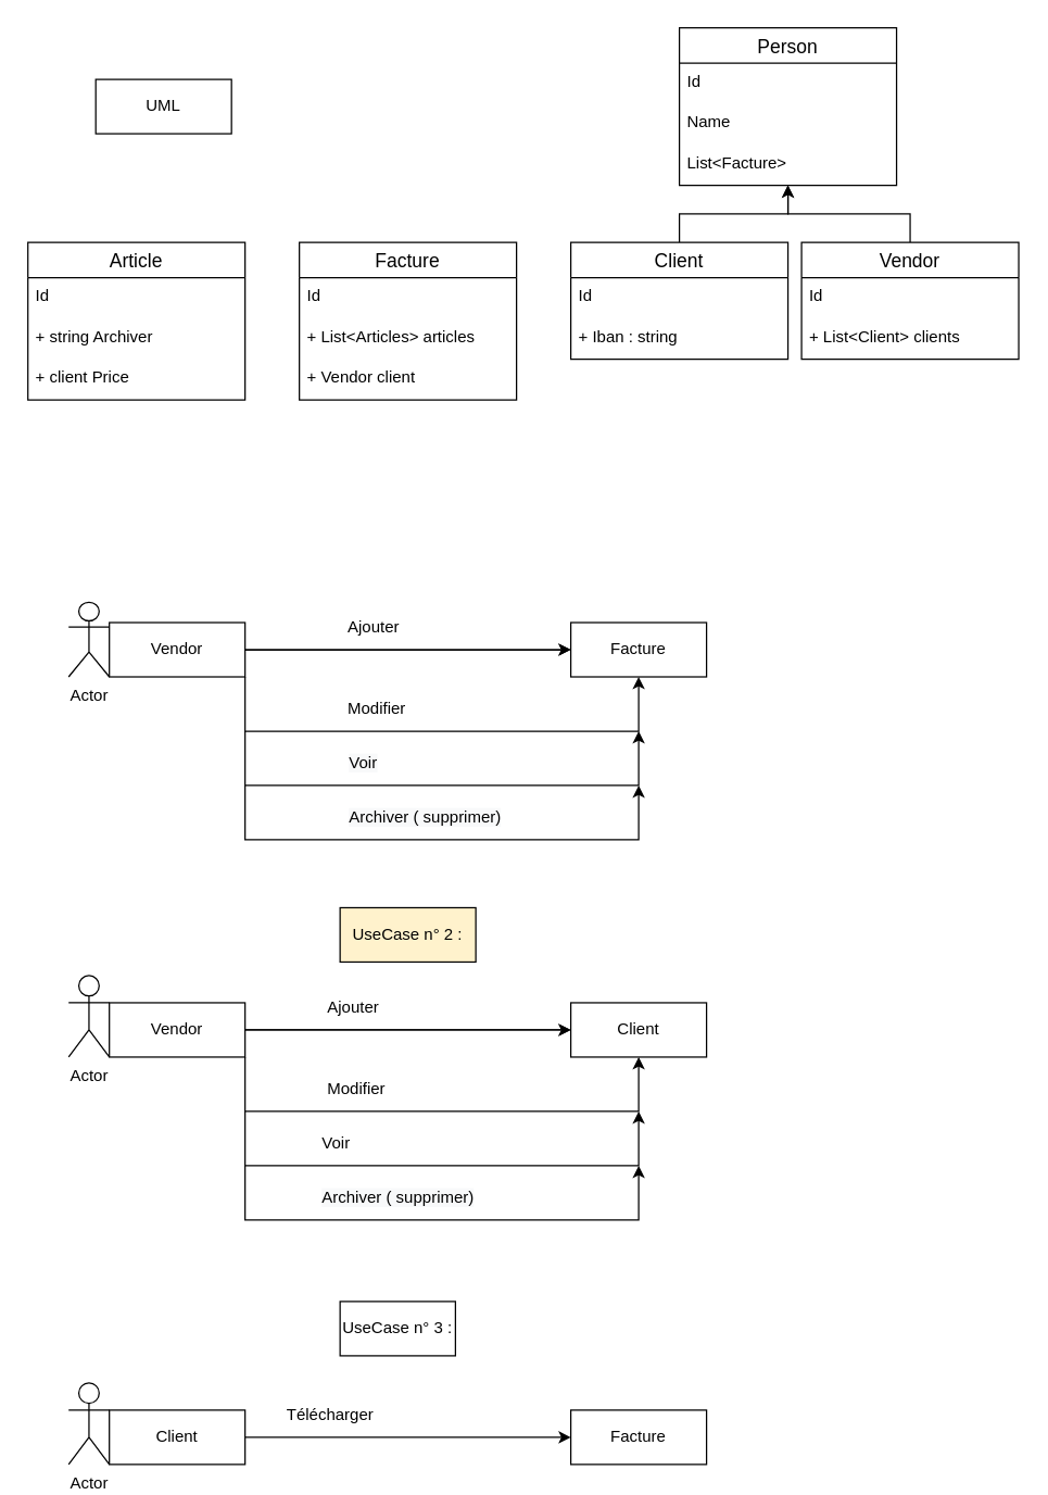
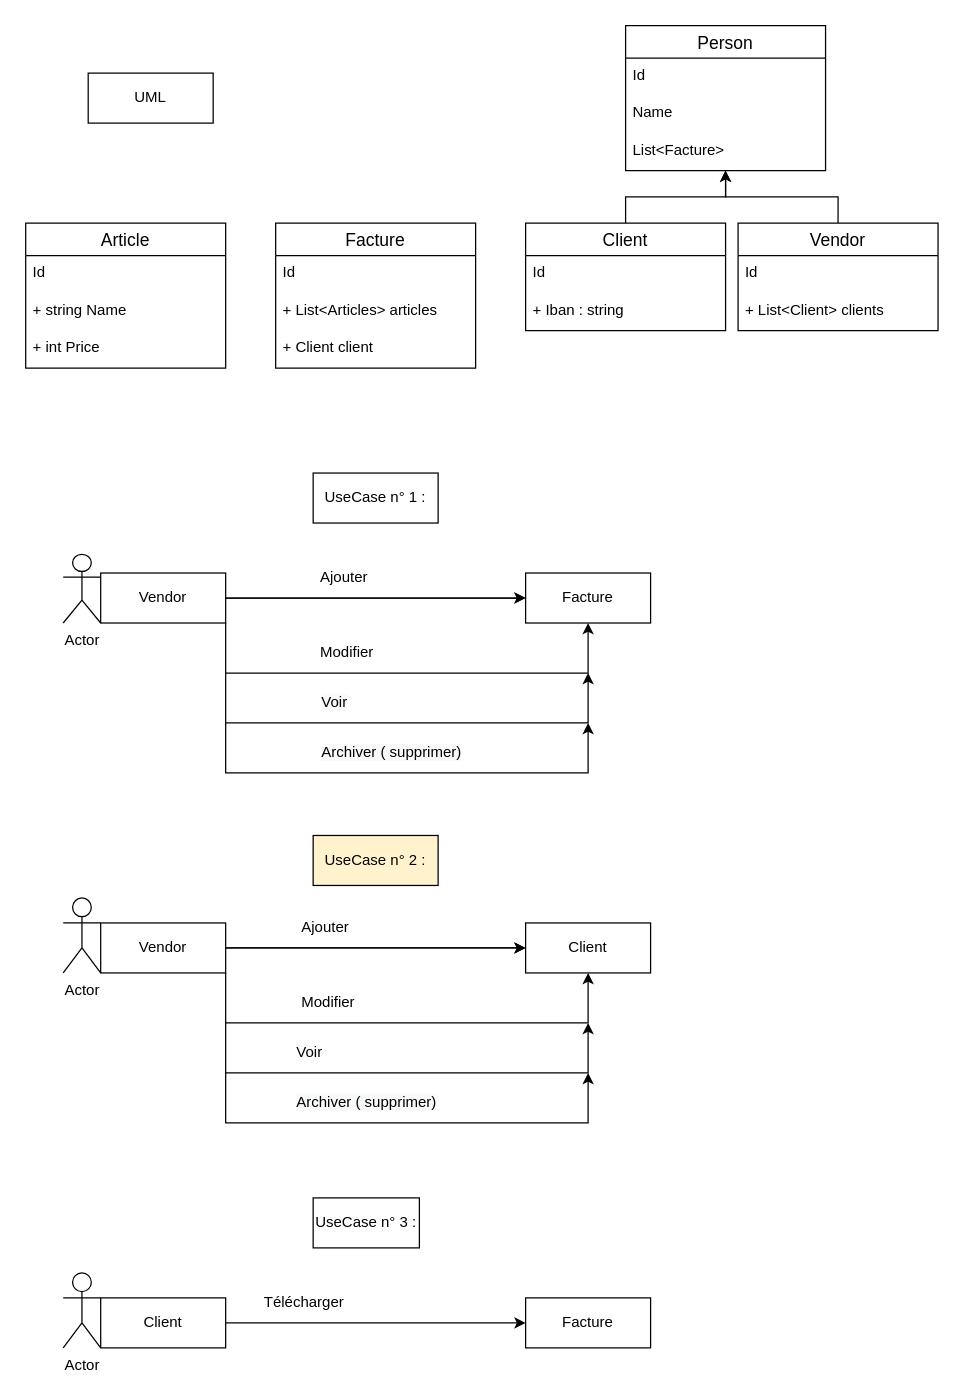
  <mxCell id="0" />
  <mxCell id="1" parent="0" />
  <mxCell id="2" style="edgeStyle=orthogonalEdgeStyle;rounded=0;orthogonalLoop=1;jettySize=auto;html=1;entryX=0;entryY=0.5;entryDx=0;entryDy=0;" parent="1" source="4" target="6" edge="1"><mxGeometry relative="1" as="geometry" /></mxCell>
  <mxCell id="3" style="edgeStyle=orthogonalEdgeStyle;rounded=0;orthogonalLoop=1;jettySize=auto;html=1;" parent="1" source="4" target="6" edge="1"><mxGeometry relative="1" as="geometry"><mxPoint x="320" y="528" as="targetPoint" /></mxGeometry></mxCell>
  <mxCell id="4" value="Vendor" style="whiteSpace=wrap;html=1;align=center;" parent="1" vertex="1"><mxGeometry x="80" y="458" width="100" height="40" as="geometry" /></mxCell>
+ <mxCell id="5" value="UseCase n° 1 :" style="whiteSpace=wrap;html=1;align=center;" parent="1" vertex="1"><mxGeometry x="250" y="378" width="100" height="40" as="geometry" /></mxCell>
  <mxCell id="6" value="Facture" style="whiteSpace=wrap;html=1;align=center;" parent="1" vertex="1"><mxGeometry x="420" y="458" width="100" height="40" as="geometry" /></mxCell>
  <mxCell id="7" value="Ajouter" style="text;strokeColor=none;fillColor=none;spacingLeft=4;spacingRight=4;overflow=hidden;rotatable=0;points=[[0,0.5],[1,0.5]];portConstraint=eastwest;fontSize=12;" parent="1" vertex="1"><mxGeometry x="250" y="448" width="100" height="30" as="geometry" /></mxCell>
  <mxCell id="8" style="edgeStyle=orthogonalEdgeStyle;rounded=0;orthogonalLoop=1;jettySize=auto;html=1;exitX=1;exitY=1;exitDx=0;exitDy=0;entryX=0.5;entryY=1;entryDx=0;entryDy=0;" parent="1" source="4" target="6" edge="1"><mxGeometry relative="1" as="geometry"><mxPoint x="420" y="538" as="targetPoint" /><mxPoint x="180" y="538" as="sourcePoint" /><Array as="points"><mxPoint x="180" y="538" /><mxPoint x="470" y="538" /></Array></mxGeometry></mxCell>
  <mxCell id="9" value="Modifier" style="text;strokeColor=none;fillColor=none;spacingLeft=4;spacingRight=4;overflow=hidden;rotatable=0;points=[[0,0.5],[1,0.5]];portConstraint=eastwest;fontSize=12;" parent="1" vertex="1"><mxGeometry x="250" y="508" width="130" height="30" as="geometry" /></mxCell>
  <mxCell id="10" value="UseCase n° 2 :" style="whiteSpace=wrap;html=1;align=center;fillColor=#fff2cc;" parent="1" vertex="1"><mxGeometry x="250" y="668" width="100" height="40" as="geometry" /></mxCell>
  <mxCell id="11" style="edgeStyle=orthogonalEdgeStyle;rounded=0;orthogonalLoop=1;jettySize=auto;html=1;" parent="1" source="12" target="13" edge="1"><mxGeometry relative="1" as="geometry" /></mxCell>
  <mxCell id="12" value="Client" style="whiteSpace=wrap;html=1;align=center;" parent="1" vertex="1"><mxGeometry x="80" y="1038" width="100" height="40" as="geometry" /></mxCell>
  <mxCell id="13" value="Facture" style="whiteSpace=wrap;html=1;align=center;" parent="1" vertex="1"><mxGeometry x="420" y="1038" width="100" height="40" as="geometry" /></mxCell>
  <mxCell id="14" value="Télécharger" style="text;strokeColor=none;fillColor=none;spacingLeft=4;spacingRight=4;overflow=hidden;rotatable=0;points=[[0,0.5],[1,0.5]];portConstraint=eastwest;fontSize=12;" parent="1" vertex="1"><mxGeometry x="205" y="1028" width="100" height="30" as="geometry" /></mxCell>
  <mxCell id="15" value="&lt;span style=&quot;color: rgb(0 , 0 , 0) ; font-family: &amp;#34;helvetica&amp;#34; ; font-size: 12px ; font-style: normal ; font-weight: 400 ; letter-spacing: normal ; text-align: left ; text-indent: 0px ; text-transform: none ; word-spacing: 0px ; background-color: rgb(248 , 249 , 250) ; display: inline ; float: none&quot;&gt;Voir&lt;/span&gt;" style="text;whiteSpace=wrap;html=1;" parent="1" vertex="1"><mxGeometry x="255" y="548" width="140" height="30" as="geometry" /></mxCell>
  <mxCell id="16" style="edgeStyle=orthogonalEdgeStyle;rounded=0;orthogonalLoop=1;jettySize=auto;html=1;exitX=1;exitY=1;exitDx=0;exitDy=0;entryX=0.5;entryY=1;entryDx=0;entryDy=0;" parent="1" edge="1"><mxGeometry relative="1" as="geometry"><mxPoint x="470" y="538" as="targetPoint" /><mxPoint x="180" y="538" as="sourcePoint" /><Array as="points"><mxPoint x="180" y="578" /><mxPoint x="470" y="578" /></Array></mxGeometry></mxCell>
  <mxCell id="17" value="UML" style="whiteSpace=wrap;html=1;align=center;" parent="1" vertex="1"><mxGeometry x="70" y="58" width="100" height="40" as="geometry" /></mxCell>
  <mxCell id="18" value="Facture" style="swimlane;fontStyle=0;childLayout=stackLayout;horizontal=1;startSize=26;horizontalStack=0;resizeParent=1;resizeParentMax=0;resizeLast=0;collapsible=1;marginBottom=0;align=center;fontSize=14;" parent="1" vertex="1"><mxGeometry x="220" y="178" width="160" height="116" as="geometry" /></mxCell>
  <mxCell id="19" value="Id" style="text;strokeColor=none;fillColor=none;spacingLeft=4;spacingRight=4;overflow=hidden;rotatable=0;points=[[0,0.5],[1,0.5]];portConstraint=eastwest;fontSize=12;" parent="18" vertex="1"><mxGeometry y="26" width="160" height="30" as="geometry" /></mxCell>
  <mxCell id="20" value="+ List&lt;Articles&gt; articles" style="text;strokeColor=none;fillColor=none;spacingLeft=4;spacingRight=4;overflow=hidden;rotatable=0;points=[[0,0.5],[1,0.5]];portConstraint=eastwest;fontSize=12;" parent="18" vertex="1"><mxGeometry y="56" width="160" height="30" as="geometry" /></mxCell>
- <mxCell id="21" value="+ Vendor client" style="text;strokeColor=none;fillColor=none;spacingLeft=4;spacingRight=4;overflow=hidden;rotatable=0;points=[[0,0.5],[1,0.5]];portConstraint=eastwest;fontSize=12;" parent="18" vertex="1"><mxGeometry y="86" width="160" height="30" as="geometry" /></mxCell>
+ <mxCell id="21" value="+ Client client" style="text;strokeColor=none;fillColor=none;spacingLeft=4;spacingRight=4;overflow=hidden;rotatable=0;points=[[0,0.5],[1,0.5]];portConstraint=eastwest;fontSize=12;" parent="18" vertex="1"><mxGeometry y="86" width="160" height="30" as="geometry" /></mxCell>
  <mxCell id="22" value="Article" style="swimlane;fontStyle=0;childLayout=stackLayout;horizontal=1;startSize=26;horizontalStack=0;resizeParent=1;resizeParentMax=0;resizeLast=0;collapsible=1;marginBottom=0;align=center;fontSize=14;" parent="1" vertex="1"><mxGeometry x="20" y="178" width="160" height="116" as="geometry" /></mxCell>
  <mxCell id="23" value="Id" style="text;strokeColor=none;fillColor=none;spacingLeft=4;spacingRight=4;overflow=hidden;rotatable=0;points=[[0,0.5],[1,0.5]];portConstraint=eastwest;fontSize=12;" parent="22" vertex="1"><mxGeometry y="26" width="160" height="30" as="geometry" /></mxCell>
- <mxCell id="24" value="+ string Archiver" style="text;strokeColor=none;fillColor=none;spacingLeft=4;spacingRight=4;overflow=hidden;rotatable=0;points=[[0,0.5],[1,0.5]];portConstraint=eastwest;fontSize=12;" parent="22" vertex="1"><mxGeometry y="56" width="160" height="30" as="geometry" /></mxCell>
- <mxCell id="25" value="+ client Price" style="text;strokeColor=none;fillColor=none;spacingLeft=4;spacingRight=4;overflow=hidden;rotatable=0;points=[[0,0.5],[1,0.5]];portConstraint=eastwest;fontSize=12;" parent="22" vertex="1"><mxGeometry y="86" width="160" height="30" as="geometry" /></mxCell>
+ <mxCell id="24" value="+ string Name" style="text;strokeColor=none;fillColor=none;spacingLeft=4;spacingRight=4;overflow=hidden;rotatable=0;points=[[0,0.5],[1,0.5]];portConstraint=eastwest;fontSize=12;" parent="22" vertex="1"><mxGeometry y="56" width="160" height="30" as="geometry" /></mxCell>
+ <mxCell id="25" value="+ int Price" style="text;strokeColor=none;fillColor=none;spacingLeft=4;spacingRight=4;overflow=hidden;rotatable=0;points=[[0,0.5],[1,0.5]];portConstraint=eastwest;fontSize=12;" parent="22" vertex="1"><mxGeometry y="86" width="160" height="30" as="geometry" /></mxCell>
  <mxCell id="26" style="edgeStyle=orthogonalEdgeStyle;rounded=0;orthogonalLoop=1;jettySize=auto;html=1;" parent="1" source="27" target="46" edge="1"><mxGeometry relative="1" as="geometry" /></mxCell>
  <mxCell id="27" value="Client" style="swimlane;fontStyle=0;childLayout=stackLayout;horizontal=1;startSize=26;horizontalStack=0;resizeParent=1;resizeParentMax=0;resizeLast=0;collapsible=1;marginBottom=0;align=center;fontSize=14;" parent="1" vertex="1"><mxGeometry x="420" y="178" width="160" height="86" as="geometry" /></mxCell>
  <mxCell id="28" value="Id" style="text;strokeColor=none;fillColor=none;spacingLeft=4;spacingRight=4;overflow=hidden;rotatable=0;points=[[0,0.5],[1,0.5]];portConstraint=eastwest;fontSize=12;" parent="27" vertex="1"><mxGeometry y="26" width="160" height="30" as="geometry" /></mxCell>
  <mxCell id="29" value="+ Iban : string" style="text;strokeColor=none;fillColor=none;spacingLeft=4;spacingRight=4;overflow=hidden;rotatable=0;points=[[0,0.5],[1,0.5]];portConstraint=eastwest;fontSize=12;" parent="27" vertex="1"><mxGeometry y="56" width="160" height="30" as="geometry" /></mxCell>
  <mxCell id="30" style="edgeStyle=orthogonalEdgeStyle;rounded=0;orthogonalLoop=1;jettySize=auto;html=1;entryX=0;entryY=0.5;entryDx=0;entryDy=0;" parent="1" source="32" target="33" edge="1"><mxGeometry relative="1" as="geometry" /></mxCell>
  <mxCell id="31" style="edgeStyle=orthogonalEdgeStyle;rounded=0;orthogonalLoop=1;jettySize=auto;html=1;" parent="1" source="32" target="33" edge="1"><mxGeometry relative="1" as="geometry"><mxPoint x="320" y="808" as="targetPoint" /></mxGeometry></mxCell>
  <mxCell id="32" value="Vendor" style="whiteSpace=wrap;html=1;align=center;" parent="1" vertex="1"><mxGeometry x="80" y="738" width="100" height="40" as="geometry" /></mxCell>
  <mxCell id="33" value="Client" style="whiteSpace=wrap;html=1;align=center;" parent="1" vertex="1"><mxGeometry x="420" y="738" width="100" height="40" as="geometry" /></mxCell>
  <mxCell id="34" value="Ajouter" style="text;strokeColor=none;fillColor=none;spacingLeft=4;spacingRight=4;overflow=hidden;rotatable=0;points=[[0,0.5],[1,0.5]];portConstraint=eastwest;fontSize=12;" parent="1" vertex="1"><mxGeometry x="235" y="728" width="100" height="30" as="geometry" /></mxCell>
  <mxCell id="35" style="edgeStyle=orthogonalEdgeStyle;rounded=0;orthogonalLoop=1;jettySize=auto;html=1;exitX=1;exitY=1;exitDx=0;exitDy=0;entryX=0.5;entryY=1;entryDx=0;entryDy=0;" parent="1" source="32" target="33" edge="1"><mxGeometry relative="1" as="geometry"><mxPoint x="420" y="818" as="targetPoint" /><mxPoint x="180" y="818" as="sourcePoint" /><Array as="points"><mxPoint x="180" y="818" /><mxPoint x="470" y="818" /></Array></mxGeometry></mxCell>
  <mxCell id="36" value="Modifier" style="text;strokeColor=none;fillColor=none;spacingLeft=4;spacingRight=4;overflow=hidden;rotatable=0;points=[[0,0.5],[1,0.5]];portConstraint=eastwest;fontSize=12;" parent="1" vertex="1"><mxGeometry x="235" y="788" width="130" height="30" as="geometry" /></mxCell>
  <mxCell id="37" value="&lt;font face=&quot;helvetica&quot;&gt;Voir&lt;/font&gt;" style="text;whiteSpace=wrap;html=1;" parent="1" vertex="1"><mxGeometry x="235" y="828" width="140" height="30" as="geometry" /></mxCell>
  <mxCell id="38" style="edgeStyle=orthogonalEdgeStyle;rounded=0;orthogonalLoop=1;jettySize=auto;html=1;exitX=1;exitY=1;exitDx=0;exitDy=0;entryX=0.5;entryY=1;entryDx=0;entryDy=0;" parent="1" edge="1"><mxGeometry relative="1" as="geometry"><mxPoint x="470" y="818" as="targetPoint" /><mxPoint x="180" y="818" as="sourcePoint" /><Array as="points"><mxPoint x="180" y="858" /><mxPoint x="470" y="858" /></Array></mxGeometry></mxCell>
  <mxCell id="39" value="Actor" style="shape=umlActor;verticalLabelPosition=bottom;verticalAlign=top;html=1;outlineConnect=0;" parent="1" vertex="1"><mxGeometry x="50" y="718" width="30" height="60" as="geometry" /></mxCell>
  <mxCell id="40" value="Actor" style="shape=umlActor;verticalLabelPosition=bottom;verticalAlign=top;html=1;outlineConnect=0;" parent="1" vertex="1"><mxGeometry x="50" y="443" width="30" height="55" as="geometry" /></mxCell>
  <mxCell id="41" value="Actor" style="shape=umlActor;verticalLabelPosition=bottom;verticalAlign=top;html=1;outlineConnect=0;" parent="1" vertex="1"><mxGeometry x="50" y="1018" width="30" height="60" as="geometry" /></mxCell>
  <mxCell id="42" style="edgeStyle=orthogonalEdgeStyle;rounded=0;orthogonalLoop=1;jettySize=auto;html=1;" parent="1" source="43" target="46" edge="1"><mxGeometry relative="1" as="geometry" /></mxCell>
  <mxCell id="43" value="Vendor" style="swimlane;fontStyle=0;childLayout=stackLayout;horizontal=1;startSize=26;horizontalStack=0;resizeParent=1;resizeParentMax=0;resizeLast=0;collapsible=1;marginBottom=0;align=center;fontSize=14;" parent="1" vertex="1"><mxGeometry x="590" y="178" width="160" height="86" as="geometry" /></mxCell>
  <mxCell id="44" value="Id" style="text;strokeColor=none;fillColor=none;spacingLeft=4;spacingRight=4;overflow=hidden;rotatable=0;points=[[0,0.5],[1,0.5]];portConstraint=eastwest;fontSize=12;" parent="43" vertex="1"><mxGeometry y="26" width="160" height="30" as="geometry" /></mxCell>
  <mxCell id="45" value="+ List&lt;Client&gt; clients" style="text;strokeColor=none;fillColor=none;spacingLeft=4;spacingRight=4;overflow=hidden;rotatable=0;points=[[0,0.5],[1,0.5]];portConstraint=eastwest;fontSize=12;" parent="43" vertex="1"><mxGeometry y="56" width="160" height="30" as="geometry" /></mxCell>
  <mxCell id="46" value="Person" style="swimlane;fontStyle=0;childLayout=stackLayout;horizontal=1;startSize=26;horizontalStack=0;resizeParent=1;resizeParentMax=0;resizeLast=0;collapsible=1;marginBottom=0;align=center;fontSize=14;" parent="1" vertex="1"><mxGeometry x="500" y="20" width="160" height="116" as="geometry" /></mxCell>
  <mxCell id="47" value="Id" style="text;strokeColor=none;fillColor=none;spacingLeft=4;spacingRight=4;overflow=hidden;rotatable=0;points=[[0,0.5],[1,0.5]];portConstraint=eastwest;fontSize=12;" parent="46" vertex="1"><mxGeometry y="26" width="160" height="30" as="geometry" /></mxCell>
  <mxCell id="48" value="Name" style="text;strokeColor=none;fillColor=none;spacingLeft=4;spacingRight=4;overflow=hidden;rotatable=0;points=[[0,0.5],[1,0.5]];portConstraint=eastwest;fontSize=12;" parent="46" vertex="1"><mxGeometry y="56" width="160" height="30" as="geometry" /></mxCell>
  <mxCell id="49" value="List&lt;Facture&gt;" style="text;strokeColor=none;fillColor=none;spacingLeft=4;spacingRight=4;overflow=hidden;rotatable=0;points=[[0,0.5],[1,0.5]];portConstraint=eastwest;fontSize=12;" parent="46" vertex="1"><mxGeometry y="86" width="160" height="30" as="geometry" /></mxCell>
  <mxCell id="50" value="&lt;span style=&quot;color: rgb(0, 0, 0); font-family: helvetica; font-size: 12px; font-style: normal; font-weight: 400; letter-spacing: normal; text-align: left; text-indent: 0px; text-transform: none; word-spacing: 0px; background-color: rgb(248, 249, 250); display: inline; float: none;&quot;&gt;Archiver ( supprimer)&lt;/span&gt;" style="text;whiteSpace=wrap;html=1;" parent="1" vertex="1"><mxGeometry x="235" y="868" width="140" height="30" as="geometry" /></mxCell>
  <mxCell id="51" style="edgeStyle=orthogonalEdgeStyle;rounded=0;orthogonalLoop=1;jettySize=auto;html=1;exitX=1;exitY=1;exitDx=0;exitDy=0;entryX=0.5;entryY=1;entryDx=0;entryDy=0;" parent="1" edge="1"><mxGeometry relative="1" as="geometry"><mxPoint x="470" y="858" as="targetPoint" /><mxPoint x="180" y="858" as="sourcePoint" /><Array as="points"><mxPoint x="180" y="898" /><mxPoint x="470" y="898" /></Array></mxGeometry></mxCell>
  <mxCell id="52" value="&lt;span style=&quot;color: rgb(0, 0, 0); font-family: helvetica; font-size: 12px; font-style: normal; font-weight: 400; letter-spacing: normal; text-align: left; text-indent: 0px; text-transform: none; word-spacing: 0px; background-color: rgb(248, 249, 250); display: inline; float: none;&quot;&gt;Archiver ( supprimer)&lt;/span&gt;" style="text;whiteSpace=wrap;html=1;" parent="1" vertex="1"><mxGeometry x="255" y="588" width="140" height="30" as="geometry" /></mxCell>
  <mxCell id="53" style="edgeStyle=orthogonalEdgeStyle;rounded=0;orthogonalLoop=1;jettySize=auto;html=1;exitX=1;exitY=1;exitDx=0;exitDy=0;entryX=0.5;entryY=1;entryDx=0;entryDy=0;" parent="1" edge="1"><mxGeometry relative="1" as="geometry"><mxPoint x="470" y="578" as="targetPoint" /><mxPoint x="180" y="578" as="sourcePoint" /><Array as="points"><mxPoint x="180" y="618" /><mxPoint x="470" y="618" /></Array></mxGeometry></mxCell>
  <mxCell id="54" value="UseCase n° 3 :" style="whiteSpace=wrap;html=1;align=center;" parent="1" vertex="1"><mxGeometry x="250" y="958" width="85" height="40" as="geometry" /></mxCell>
